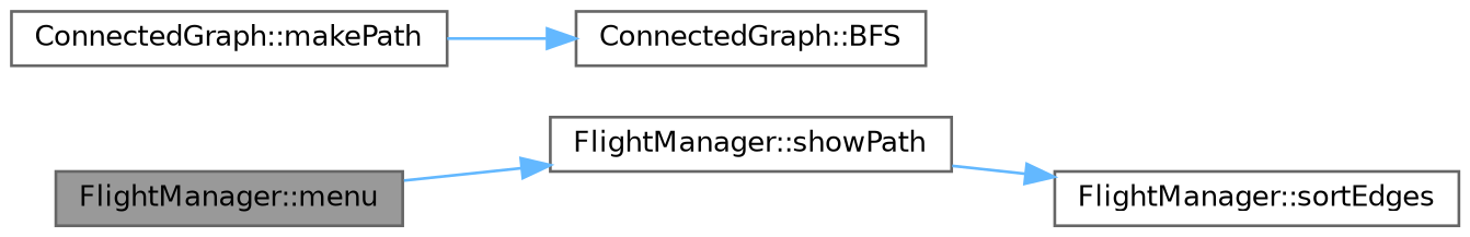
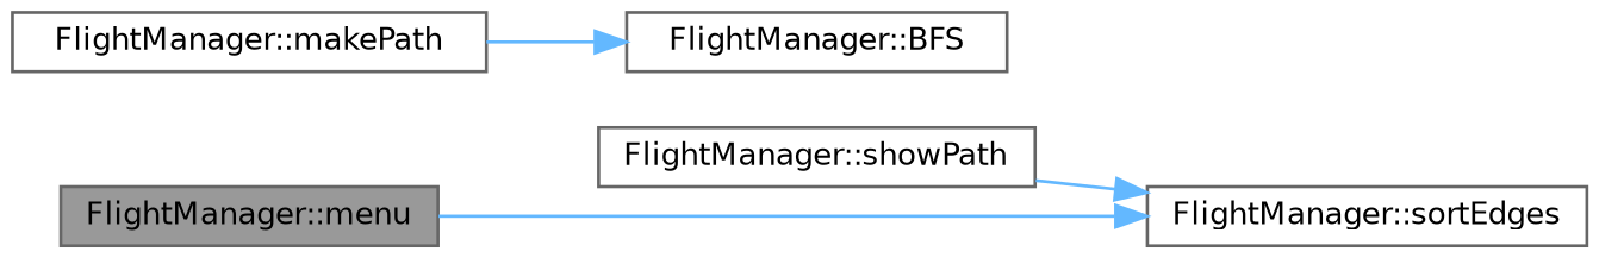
  digraph {
    rankdir=LR
    node [color=grey40 fillcolor=white fontname=Helvetica fontsize=10 shape=box style=filled]
    edge [color=steelblue1 fontname=Helvetica fontsize=10 labelfontname=Helvetica labelfontsize=10 style=solid]
    n1 [color=gray40 fillcolor=grey60 fontcolor=black height=0.2 label="FlightManager::menu" width=0.4]
    n2 [height=0.2 label="FlightManager::showPath" width=0.4]
    n3 [height=0.2 label="FlightManager::sortEdges" width=0.4]
-   n4 [height=0.2 label="ConnectedGraph::makePath" width=0.4]
-   n5 [height=0.2 label="ConnectedGraph::BFS" width=0.4]
-   n1 -> n2
+   n4 [height=0.2 label="FlightManager::makePath" width=0.4]
+   n5 [height=0.2 label="FlightManager::BFS" width=0.4]
+   n1 -> n3
    n2 -> n3
    n4 -> n5
  }
